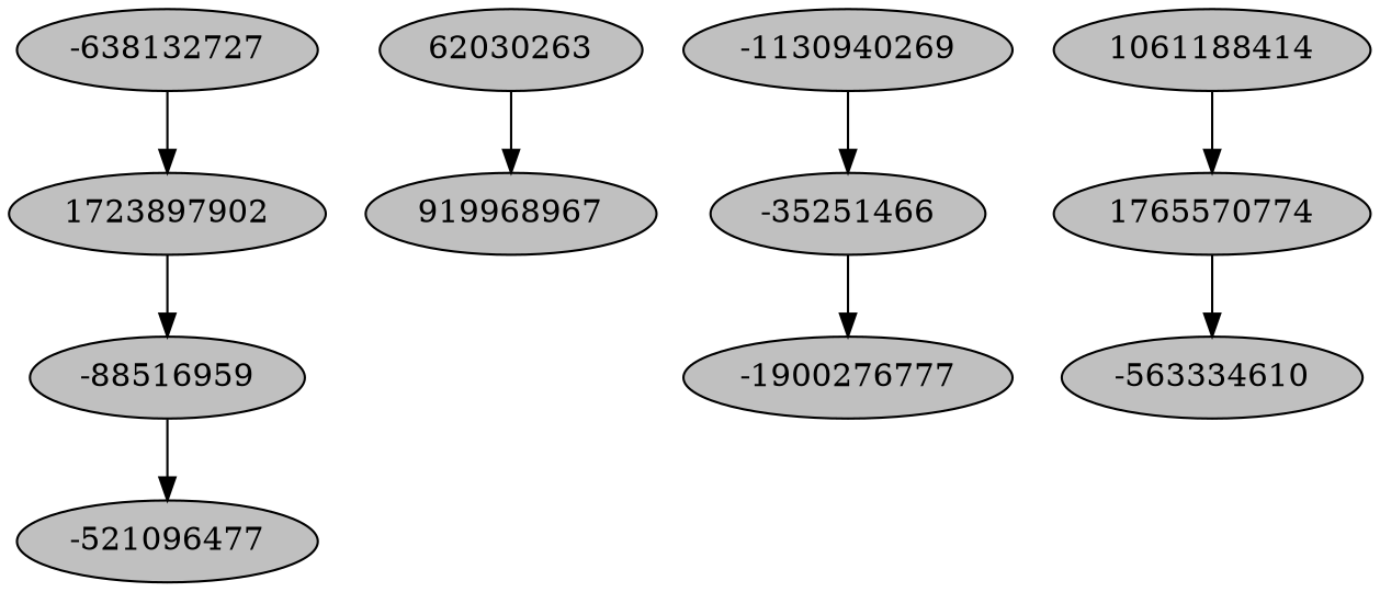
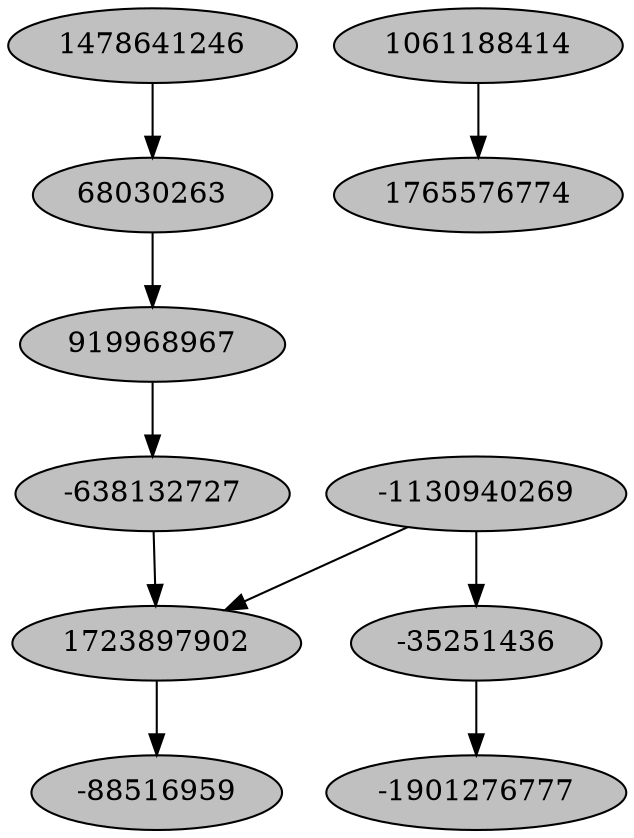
  digraph {
    node [fillcolor=gray style=filled]
    n1 [label=-88516959]
    1723897902
-   -521096477
-   62030263
+   1478641246
+   62030263 [label=68030263]
    n6 [label=919968967]
    -638132727
    -1130940269
-   -35251466
-   -1901276777 [label=-1900276777]
-   1765576774 [label=1765570774]
-   -563334610
+   -35251466 [label=-35251436]
+   -1901276777
+   1765576774
    n13 [label=1061188414]
-   n1 -> -521096477
    1723897902 -> n1
+   1478641246 -> 62030263
    62030263 -> n6
+   n6 -> -638132727
    -638132727 -> 1723897902
+   -1130940269 -> 1723897902
    -1130940269 -> -35251466
    -35251466 -> -1901276777
-   1765576774 -> -563334610
    n13 -> 1765576774
  }
